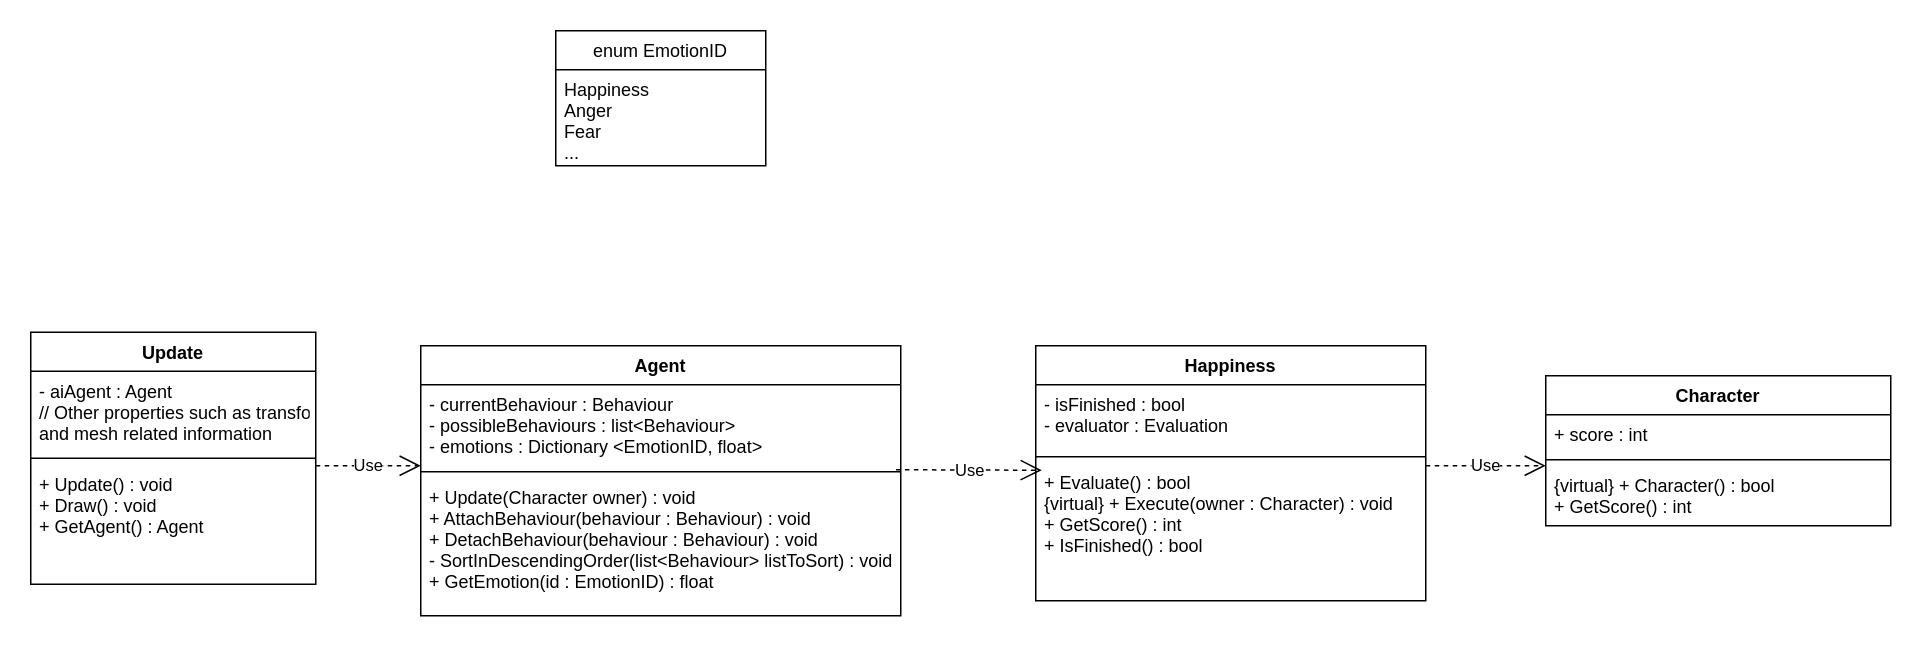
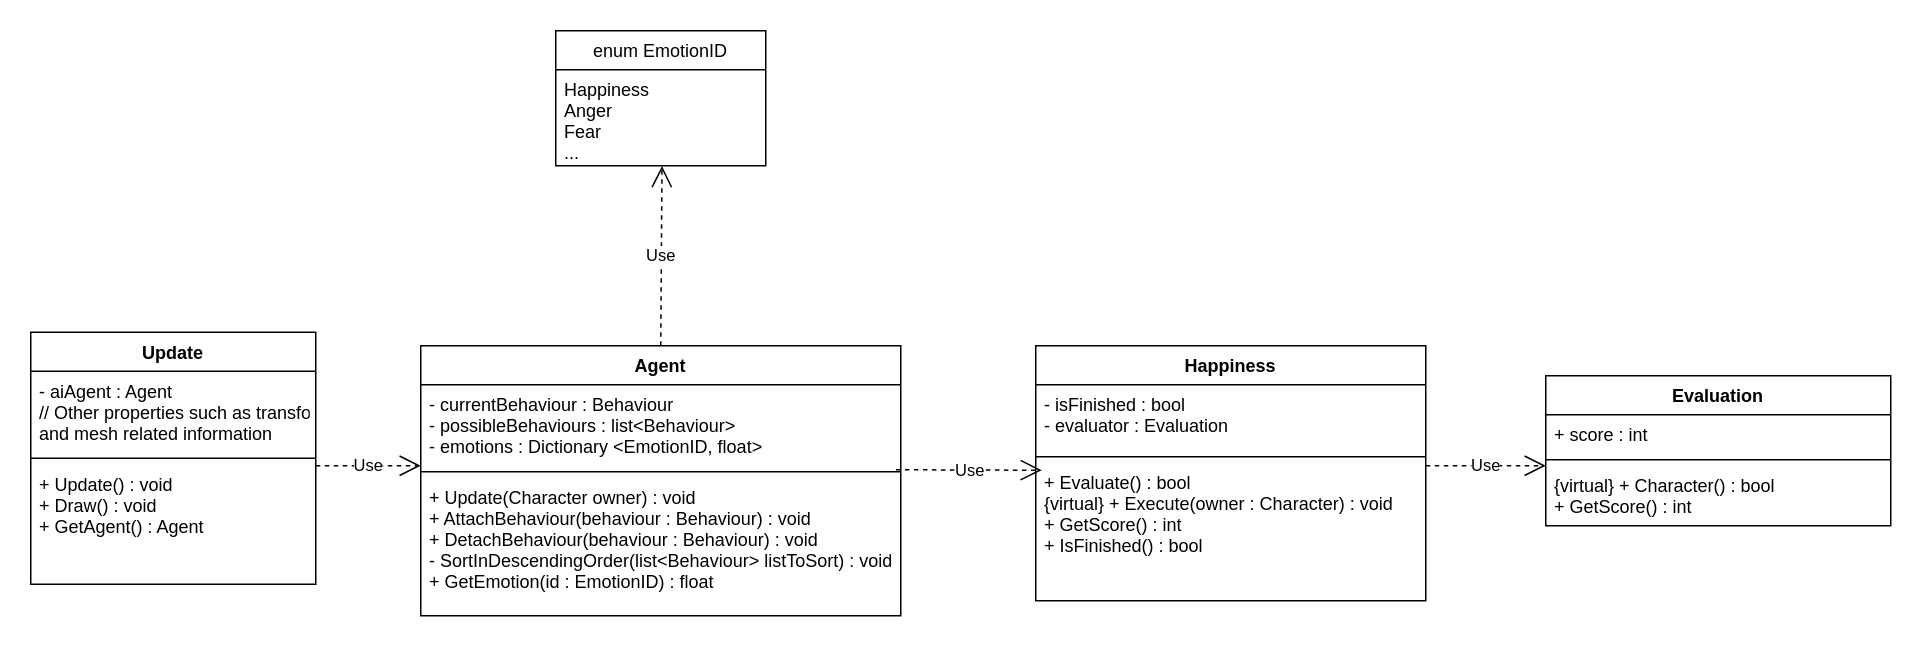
  <mxCell id="0" />
  <mxCell id="1" parent="0" />
  <mxCell id="2" value="Update" style="swimlane;fontStyle=1;align=center;verticalAlign=top;childLayout=stackLayout;horizontal=1;startSize=26;horizontalStack=0;resizeParent=1;resizeParentMax=0;resizeLast=0;collapsible=1;marginBottom=0;" parent="1" vertex="1"><mxGeometry x="20" y="221" width="190" height="168" as="geometry" /></mxCell>
  <mxCell id="3" value="- aiAgent : Agent&#10;// Other properties such as transform&#10;and mesh related information" style="text;strokeColor=none;fillColor=none;align=left;verticalAlign=top;spacingLeft=4;spacingRight=4;overflow=hidden;rotatable=0;points=[[0,0.5],[1,0.5]];portConstraint=eastwest;" parent="2" vertex="1"><mxGeometry y="26" width="190" height="54" as="geometry" /></mxCell>
  <mxCell id="4" value="" style="line;strokeWidth=1;fillColor=none;align=left;verticalAlign=middle;spacingTop=-1;spacingLeft=3;spacingRight=3;rotatable=0;labelPosition=right;points=[];portConstraint=eastwest;" parent="2" vertex="1"><mxGeometry y="80" width="190" height="8" as="geometry" /></mxCell>
  <mxCell id="5" value="+ Update() : void&#10;+ Draw() : void&#10;+ GetAgent() : Agent" style="text;strokeColor=none;fillColor=none;align=left;verticalAlign=top;spacingLeft=4;spacingRight=4;overflow=hidden;rotatable=0;points=[[0,0.5],[1,0.5]];portConstraint=eastwest;" parent="2" vertex="1"><mxGeometry y="88" width="190" height="80" as="geometry" /></mxCell>
  <mxCell id="6" value="Agent" style="swimlane;fontStyle=1;align=center;verticalAlign=top;childLayout=stackLayout;horizontal=1;startSize=26;horizontalStack=0;resizeParent=1;resizeParentMax=0;resizeLast=0;collapsible=1;marginBottom=0;" parent="1" vertex="1"><mxGeometry x="280" y="230" width="320" height="180" as="geometry" /></mxCell>
  <mxCell id="7" value="- currentBehaviour : Behaviour&#10;- possibleBehaviours : list&lt;Behaviour&gt;&#10;- emotions : Dictionary &lt;EmotionID, float&gt;" style="text;strokeColor=none;fillColor=none;align=left;verticalAlign=top;spacingLeft=4;spacingRight=4;overflow=hidden;rotatable=0;points=[[0,0.5],[1,0.5]];portConstraint=eastwest;" parent="6" vertex="1"><mxGeometry y="26" width="320" height="54" as="geometry" /></mxCell>
  <mxCell id="8" value="" style="line;strokeWidth=1;fillColor=none;align=left;verticalAlign=middle;spacingTop=-1;spacingLeft=3;spacingRight=3;rotatable=0;labelPosition=right;points=[];portConstraint=eastwest;" parent="6" vertex="1"><mxGeometry y="80" width="320" height="8" as="geometry" /></mxCell>
  <mxCell id="9" value="+ Update(Character owner) : void&#10;+ AttachBehaviour(behaviour : Behaviour) : void&#10;+ DetachBehaviour(behaviour : Behaviour) : void&#10;- SortInDescendingOrder(list&lt;Behaviour&gt; listToSort) : void&#10;+ GetEmotion(id : EmotionID) : float" style="text;strokeColor=none;fillColor=none;align=left;verticalAlign=top;spacingLeft=4;spacingRight=4;overflow=hidden;rotatable=0;points=[[0,0.5],[1,0.5]];portConstraint=eastwest;" parent="6" vertex="1"><mxGeometry y="88" width="320" height="92" as="geometry" /></mxCell>
  <mxCell id="10" value="Happiness" style="swimlane;fontStyle=1;align=center;verticalAlign=top;childLayout=stackLayout;horizontal=1;startSize=26;horizontalStack=0;resizeParent=1;resizeParentMax=0;resizeLast=0;collapsible=1;marginBottom=0;" parent="1" vertex="1"><mxGeometry x="690" y="230" width="260" height="170" as="geometry" /></mxCell>
  <mxCell id="11" value="- isFinished : bool&#10;- evaluator : Evaluation" style="text;strokeColor=none;fillColor=none;align=left;verticalAlign=top;spacingLeft=4;spacingRight=4;overflow=hidden;rotatable=0;points=[[0,0.5],[1,0.5]];portConstraint=eastwest;" parent="10" vertex="1"><mxGeometry y="26" width="260" height="44" as="geometry" /></mxCell>
  <mxCell id="12" value="" style="line;strokeWidth=1;fillColor=none;align=left;verticalAlign=middle;spacingTop=-1;spacingLeft=3;spacingRight=3;rotatable=0;labelPosition=right;points=[];portConstraint=eastwest;" parent="10" vertex="1"><mxGeometry y="70" width="260" height="8" as="geometry" /></mxCell>
  <mxCell id="13" value="+ Evaluate() : bool&#10;{virtual} + Execute(owner : Character) : void&#10;+ GetScore() : int&#10;+ IsFinished() : bool" style="text;strokeColor=none;fillColor=none;align=left;verticalAlign=top;spacingLeft=4;spacingRight=4;overflow=hidden;rotatable=0;points=[[0,0.5],[1,0.5]];portConstraint=eastwest;" parent="10" vertex="1"><mxGeometry y="78" width="260" height="92" as="geometry" /></mxCell>
  <mxCell id="14" value="Use" style="endArrow=open;endSize=12;dashed=1;html=1;exitX=0.99;exitY=-0.058;exitDx=0;exitDy=0;exitPerimeter=0;" parent="1" edge="1" source="9"><mxGeometry width="160" relative="1" as="geometry"><mxPoint x="620" y="305" as="sourcePoint" /><mxPoint x="694" y="313" as="targetPoint" /></mxGeometry></mxCell>
  <mxCell id="15" value="Use" style="endArrow=open;endSize=12;dashed=1;html=1;" parent="1" edge="1"><mxGeometry width="160" relative="1" as="geometry"><mxPoint x="210" y="310" as="sourcePoint" /><mxPoint x="280" y="310" as="targetPoint" /></mxGeometry></mxCell>
  <mxCell id="16" value="enum EmotionID" style="swimlane;fontStyle=0;childLayout=stackLayout;horizontal=1;startSize=26;fillColor=none;horizontalStack=0;resizeParent=1;resizeParentMax=0;resizeLast=0;collapsible=1;marginBottom=0;" vertex="1" parent="1"><mxGeometry x="370" y="20" width="140" height="90" as="geometry" /></mxCell>
  <mxCell id="17" value="Happiness&#10;Anger&#10;Fear&#10;..." style="text;strokeColor=none;fillColor=none;align=left;verticalAlign=top;spacingLeft=4;spacingRight=4;overflow=hidden;rotatable=0;points=[[0,0.5],[1,0.5]];portConstraint=eastwest;" vertex="1" parent="16"><mxGeometry y="26" width="140" height="64" as="geometry" /></mxCell>
- <mxCell id="19" value="Character" style="swimlane;fontStyle=1;align=center;verticalAlign=top;childLayout=stackLayout;horizontal=1;startSize=26;horizontalStack=0;resizeParent=1;resizeParentMax=0;resizeLast=0;collapsible=1;marginBottom=0;" vertex="1" parent="1"><mxGeometry x="1030" y="250" width="230" height="100" as="geometry" /></mxCell>
+ <mxCell id="18" value="Use" style="endArrow=open;endSize=12;dashed=1;html=1;exitX=0.5;exitY=0;exitDx=0;exitDy=0;entryX=0.506;entryY=1.003;entryDx=0;entryDy=0;entryPerimeter=0;" edge="1" parent="1" source="6" target="17"><mxGeometry width="160" relative="1" as="geometry"><mxPoint x="440" y="170" as="sourcePoint" /><mxPoint x="600" y="170" as="targetPoint" /></mxGeometry></mxCell>
+ <mxCell id="19" value="Evaluation" style="swimlane;fontStyle=1;align=center;verticalAlign=top;childLayout=stackLayout;horizontal=1;startSize=26;horizontalStack=0;resizeParent=1;resizeParentMax=0;resizeLast=0;collapsible=1;marginBottom=0;" vertex="1" parent="1"><mxGeometry x="1030" y="250" width="230" height="100" as="geometry" /></mxCell>
  <mxCell id="20" value="+ score : int" style="text;strokeColor=none;fillColor=none;align=left;verticalAlign=top;spacingLeft=4;spacingRight=4;overflow=hidden;rotatable=0;points=[[0,0.5],[1,0.5]];portConstraint=eastwest;" vertex="1" parent="19"><mxGeometry y="26" width="230" height="26" as="geometry" /></mxCell>
  <mxCell id="21" value="" style="line;strokeWidth=1;fillColor=none;align=left;verticalAlign=middle;spacingTop=-1;spacingLeft=3;spacingRight=3;rotatable=0;labelPosition=right;points=[];portConstraint=eastwest;" vertex="1" parent="19"><mxGeometry y="52" width="230" height="8" as="geometry" /></mxCell>
  <mxCell id="22" value="{virtual} + Character() : bool&#10;+ GetScore() : int" style="text;strokeColor=none;fillColor=none;align=left;verticalAlign=top;spacingLeft=4;spacingRight=4;overflow=hidden;rotatable=0;points=[[0,0.5],[1,0.5]];portConstraint=eastwest;" vertex="1" parent="19"><mxGeometry y="60" width="230" height="40" as="geometry" /></mxCell>
  <mxCell id="23" value="Use" style="endArrow=open;endSize=12;dashed=1;html=1;" edge="1" parent="1"><mxGeometry width="160" relative="1" as="geometry"><mxPoint x="950" y="310" as="sourcePoint" /><mxPoint x="1030" y="310" as="targetPoint" /></mxGeometry></mxCell>
